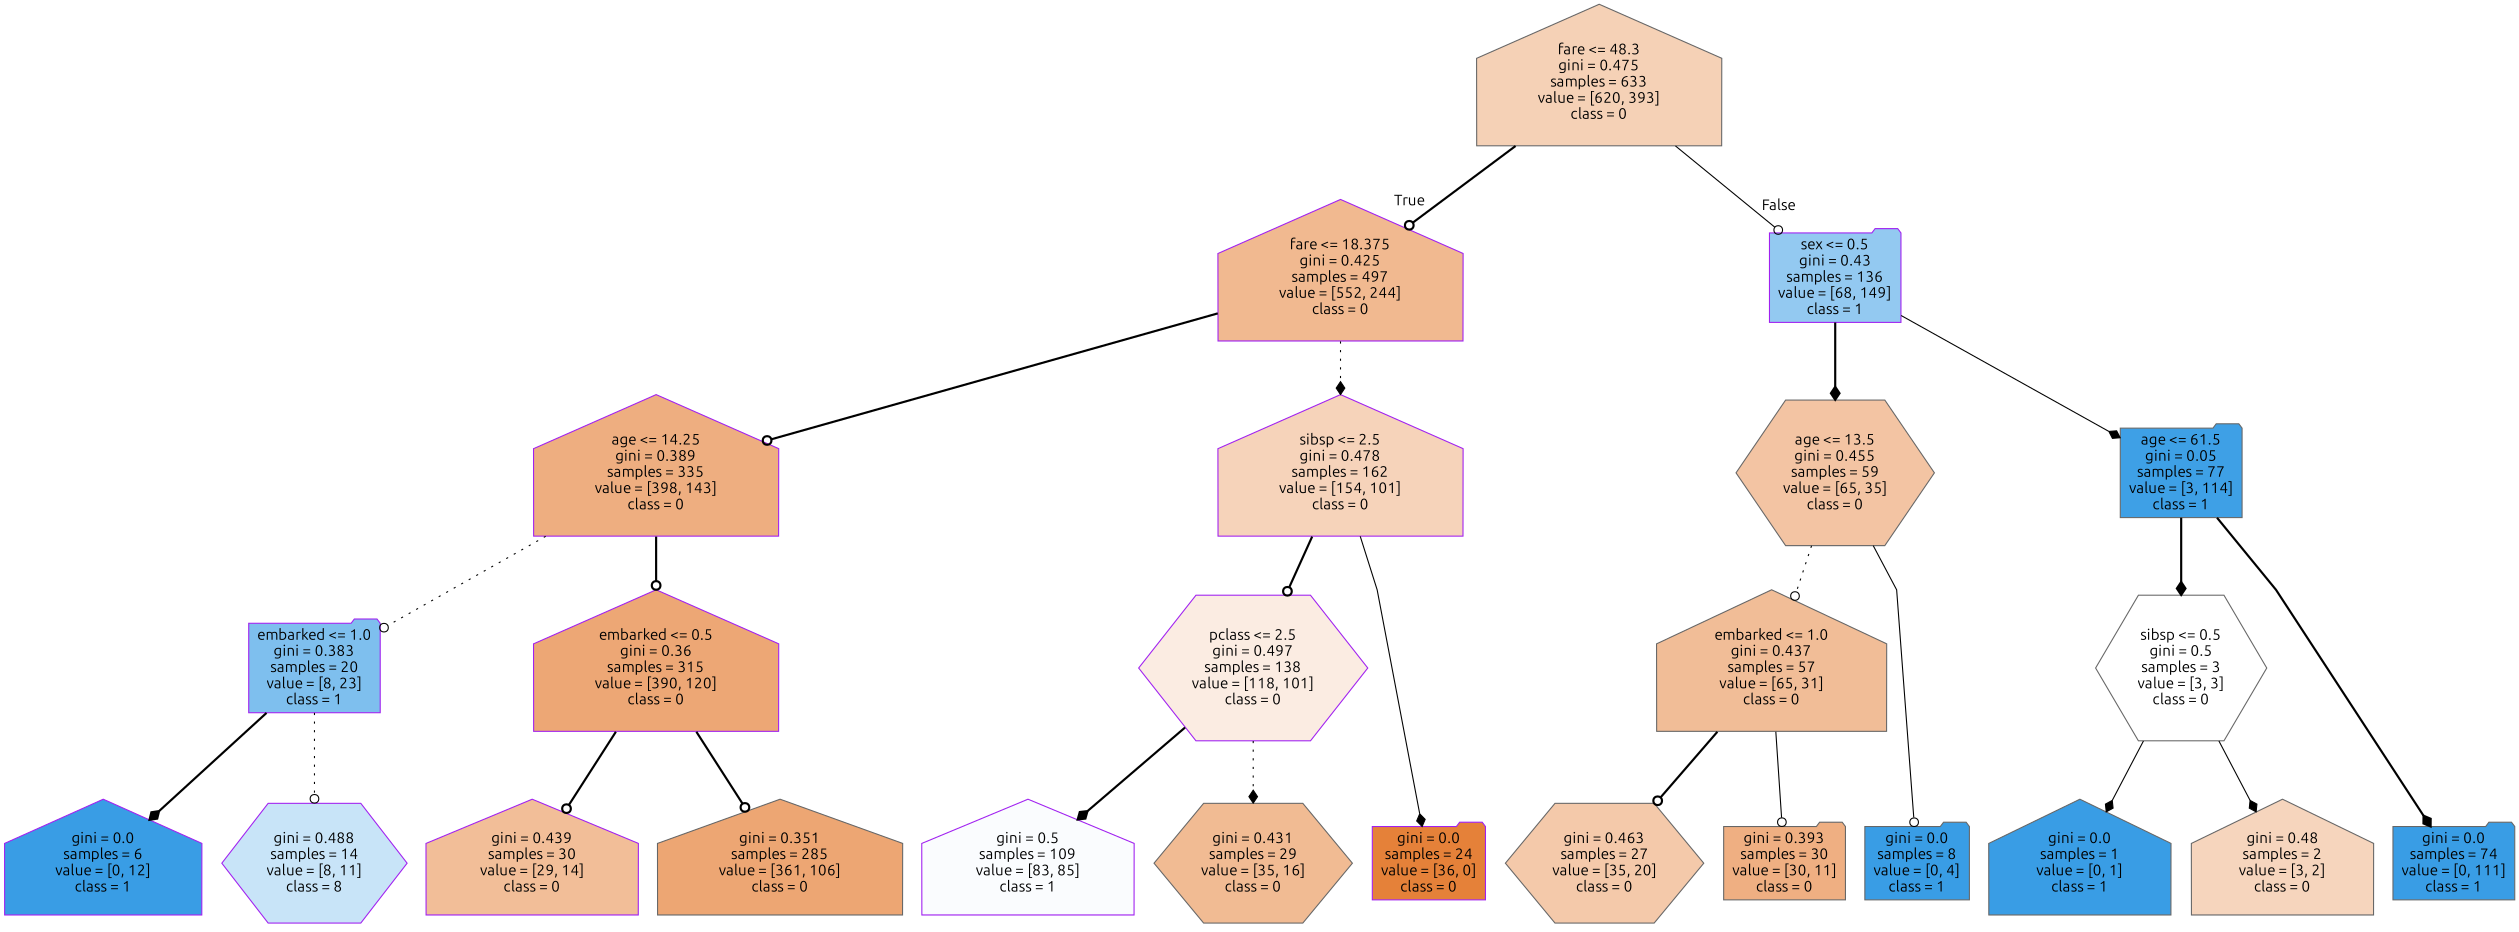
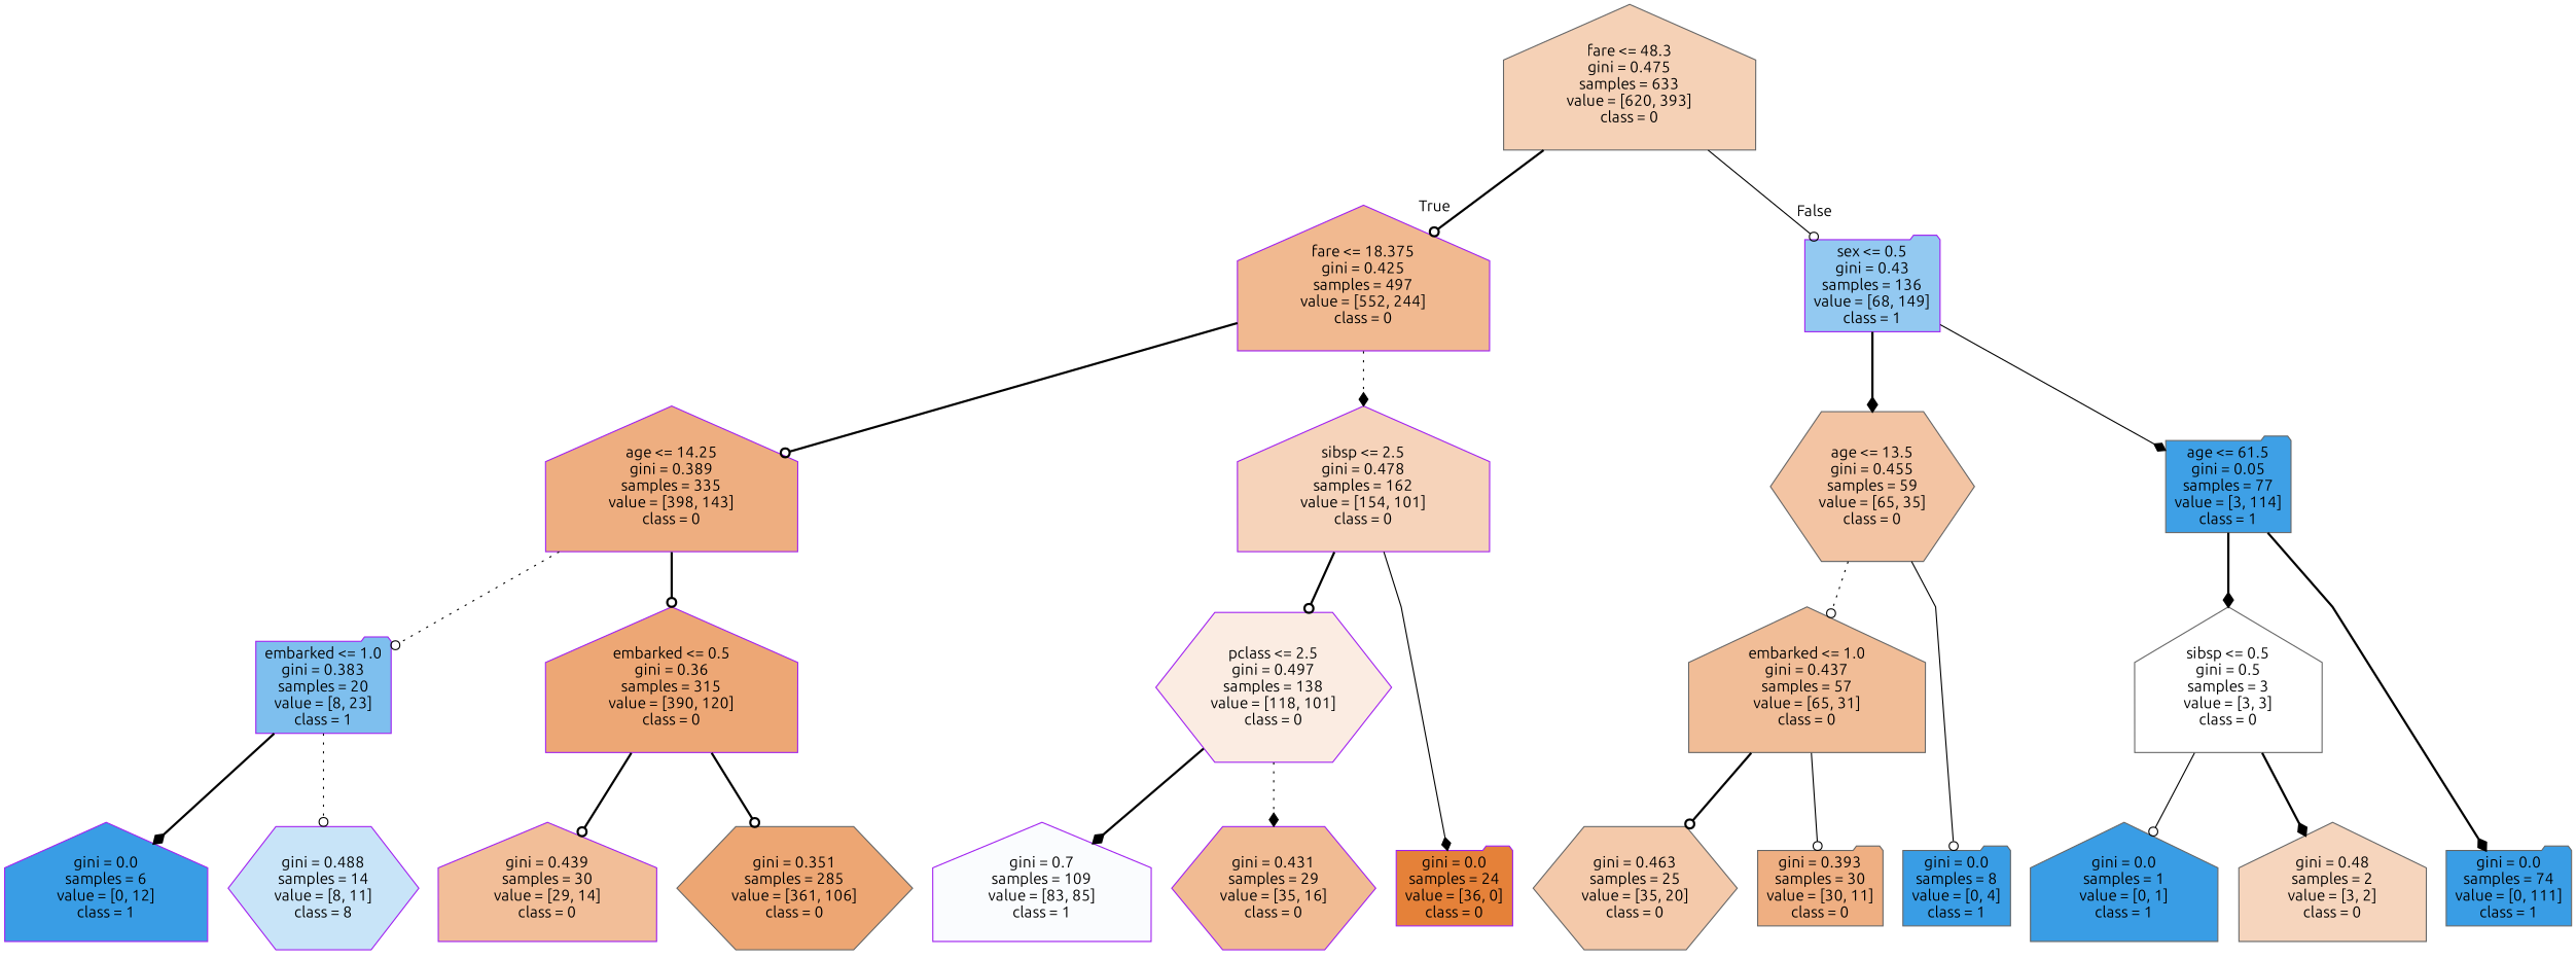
  digraph {
    fontname=Ubuntu
    ranksep=equally
    splines=polyline
    node [color=gray40 fillcolor="#399de5ff" fontname=Ubuntu shape=house style=filled]
    edge [arrowhead=odot fontname=Ubuntu style=bold]
    n1 [fillcolor="#e581395d" label="fare <= 48.3\ngini = 0.475\nsamples = 633\nvalue = [620, 393]\nclass = 0"]
    n2 [color=purple fillcolor="#e581398e" label="fare <= 18.375\ngini = 0.425\nsamples = 497\nvalue = [552, 244]\nclass = 0"]
    n3 [color=purple fillcolor="#399de58b" label="sex <= 0.5\ngini = 0.43\nsamples = 136\nvalue = [68, 149]\nclass = 1" shape=folder]
    n4 [color=purple fillcolor="#e58139a3" label="age <= 14.25\ngini = 0.389\nsamples = 335\nvalue = [398, 143]\nclass = 0"]
    n5 [color=purple fillcolor="#e5813958" label="sibsp <= 2.5\ngini = 0.478\nsamples = 162\nvalue = [154, 101]\nclass = 0"]
    n6 [fillcolor="#e5813976" label="age <= 13.5\ngini = 0.455\nsamples = 59\nvalue = [65, 35]\nclass = 0" shape=hexagon]
    n7 [fillcolor="#399de5f8" label="age <= 61.5\ngini = 0.05\nsamples = 77\nvalue = [3, 114]\nclass = 1" shape=folder]
    n8 [color=purple fillcolor="#399de5a6" label="embarked <= 1.0\ngini = 0.383\nsamples = 20\nvalue = [8, 23]\nclass = 1" shape=folder]
    n9 [color=purple fillcolor="#e58139b1" label="embarked <= 0.5\ngini = 0.36\nsamples = 315\nvalue = [390, 120]\nclass = 0"]
    n10 [color=purple fillcolor="#e5813925" label="pclass <= 2.5\ngini = 0.497\nsamples = 138\nvalue = [118, 101]\nclass = 0" shape=hexagon]
    n11 [fillcolor="#e5813985" label="embarked <= 1.0\ngini = 0.437\nsamples = 57\nvalue = [65, 31]\nclass = 0"]
-   n12 [fillcolor="#e5813900" label="sibsp <= 0.5\ngini = 0.5\nsamples = 3\nvalue = [3, 3]\nclass = 0" shape=hexagon]
+   n12 [fillcolor="#e5813900" label="sibsp <= 0.5\ngini = 0.5\nsamples = 3\nvalue = [3, 3]\nclass = 0"]
    n13 [color=purple label="gini = 0.0\nsamples = 6\nvalue = [0, 12]\nclass = 1"]
    n14 [color=purple fillcolor="#399de546" label="gini = 0.488\nsamples = 14\nvalue = [8, 11]\nclass = 8" shape=hexagon]
    n15 [color=purple fillcolor="#e5813984" label="gini = 0.439\nsamples = 30\nvalue = [29, 14]\nclass = 0"]
-   n16 [fillcolor="#e58139b4" label="gini = 0.351\nsamples = 285\nvalue = [361, 106]\nclass = 0"]
-   n17 [color=purple fillcolor="#399de506" label="gini = 0.5\nsamples = 109\nvalue = [83, 85]\nclass = 1"]
-   n18 [fillcolor="#e581398a" label="gini = 0.431\nsamples = 29\nvalue = [35, 16]\nclass = 0" shape=hexagon]
+   n16 [fillcolor="#e58139b4" label="gini = 0.351\nsamples = 285\nvalue = [361, 106]\nclass = 0" shape=hexagon]
+   n17 [color=purple fillcolor="#399de506" label="gini = 0.7\nsamples = 109\nvalue = [83, 85]\nclass = 1"]
+   n18 [color=purple fillcolor="#e581398a" label="gini = 0.431\nsamples = 29\nvalue = [35, 16]\nclass = 0" shape=hexagon]
    n19 [color=purple fillcolor="#e58139ff" label="gini = 0.0\nsamples = 24\nvalue = [36, 0]\nclass = 0" shape=folder]
    n20 [label="gini = 0.0\nsamples = 8\nvalue = [0, 4]\nclass = 1" shape=folder]
-   n21 [fillcolor="#e581396d" label="gini = 0.463\nsamples = 27\nvalue = [35, 20]\nclass = 0" shape=hexagon]
+   n21 [fillcolor="#e581396d" label="gini = 0.463\nsamples = 25\nvalue = [35, 20]\nclass = 0" shape=hexagon]
    n22 [fillcolor="#e58139a1" label="gini = 0.393\nsamples = 30\nvalue = [30, 11]\nclass = 0" shape=folder]
    n23 [label="gini = 0.0\nsamples = 74\nvalue = [0, 111]\nclass = 1" shape=folder]
    n24 [label="gini = 0.0\nsamples = 1\nvalue = [0, 1]\nclass = 1"]
    n25 [fillcolor="#e5813955" label="gini = 0.48\nsamples = 2\nvalue = [3, 2]\nclass = 0"]
    subgraph sub_1 {
      rank=same
      n1
    }
    subgraph sub_2 {
      rank=same
      n2
      n3
    }
    subgraph sub_3 {
      rank=same
      n4
      n5
      n6
      n7
    }
    subgraph sub_4 {
      rank=same
      n8
      n9
      n10
      n11
      n12
    }
    subgraph sub_5 {
      rank=same
      n13
      n14
      n15
      n16
      n17
      n18
      n19
      n20
      n21
      n22
      n23
      n24
      n25
    }
    n1 -> n2 [headlabel=True labelangle=45 labeldistance=2.5]
    n1 -> n3 [headlabel=False labelangle=-45 labeldistance=2.5 style=solid]
    n2 -> n4
    n2 -> n5 [arrowhead=diamond style=dotted]
    n3 -> n6 [arrowhead=diamond]
    n3 -> n7 [arrowhead=diamond style=solid]
    n4 -> n8 [style=dotted]
    n4 -> n9
    n5 -> n10
    n5 -> n19 [arrowhead=diamond style=solid]
    n6 -> n11 [style=dotted]
    n6 -> n20 [style=solid]
    n7 -> n12 [arrowhead=diamond]
    n7 -> n23 [arrowhead=diamond]
    n8 -> n13 [arrowhead=diamond]
    n8 -> n14 [style=dotted]
    n9 -> n15
    n9 -> n16
    n10 -> n17 [arrowhead=diamond]
    n10 -> n18 [arrowhead=diamond style=dotted]
    n11 -> n21
    n11 -> n22 [style=solid]
-   n12 -> n24 [arrowhead=diamond style=solid]
-   n12 -> n25 [arrowhead=diamond style=solid]
+   n12 -> n24 [style=solid]
+   n12 -> n25 [arrowhead=diamond]
  }
